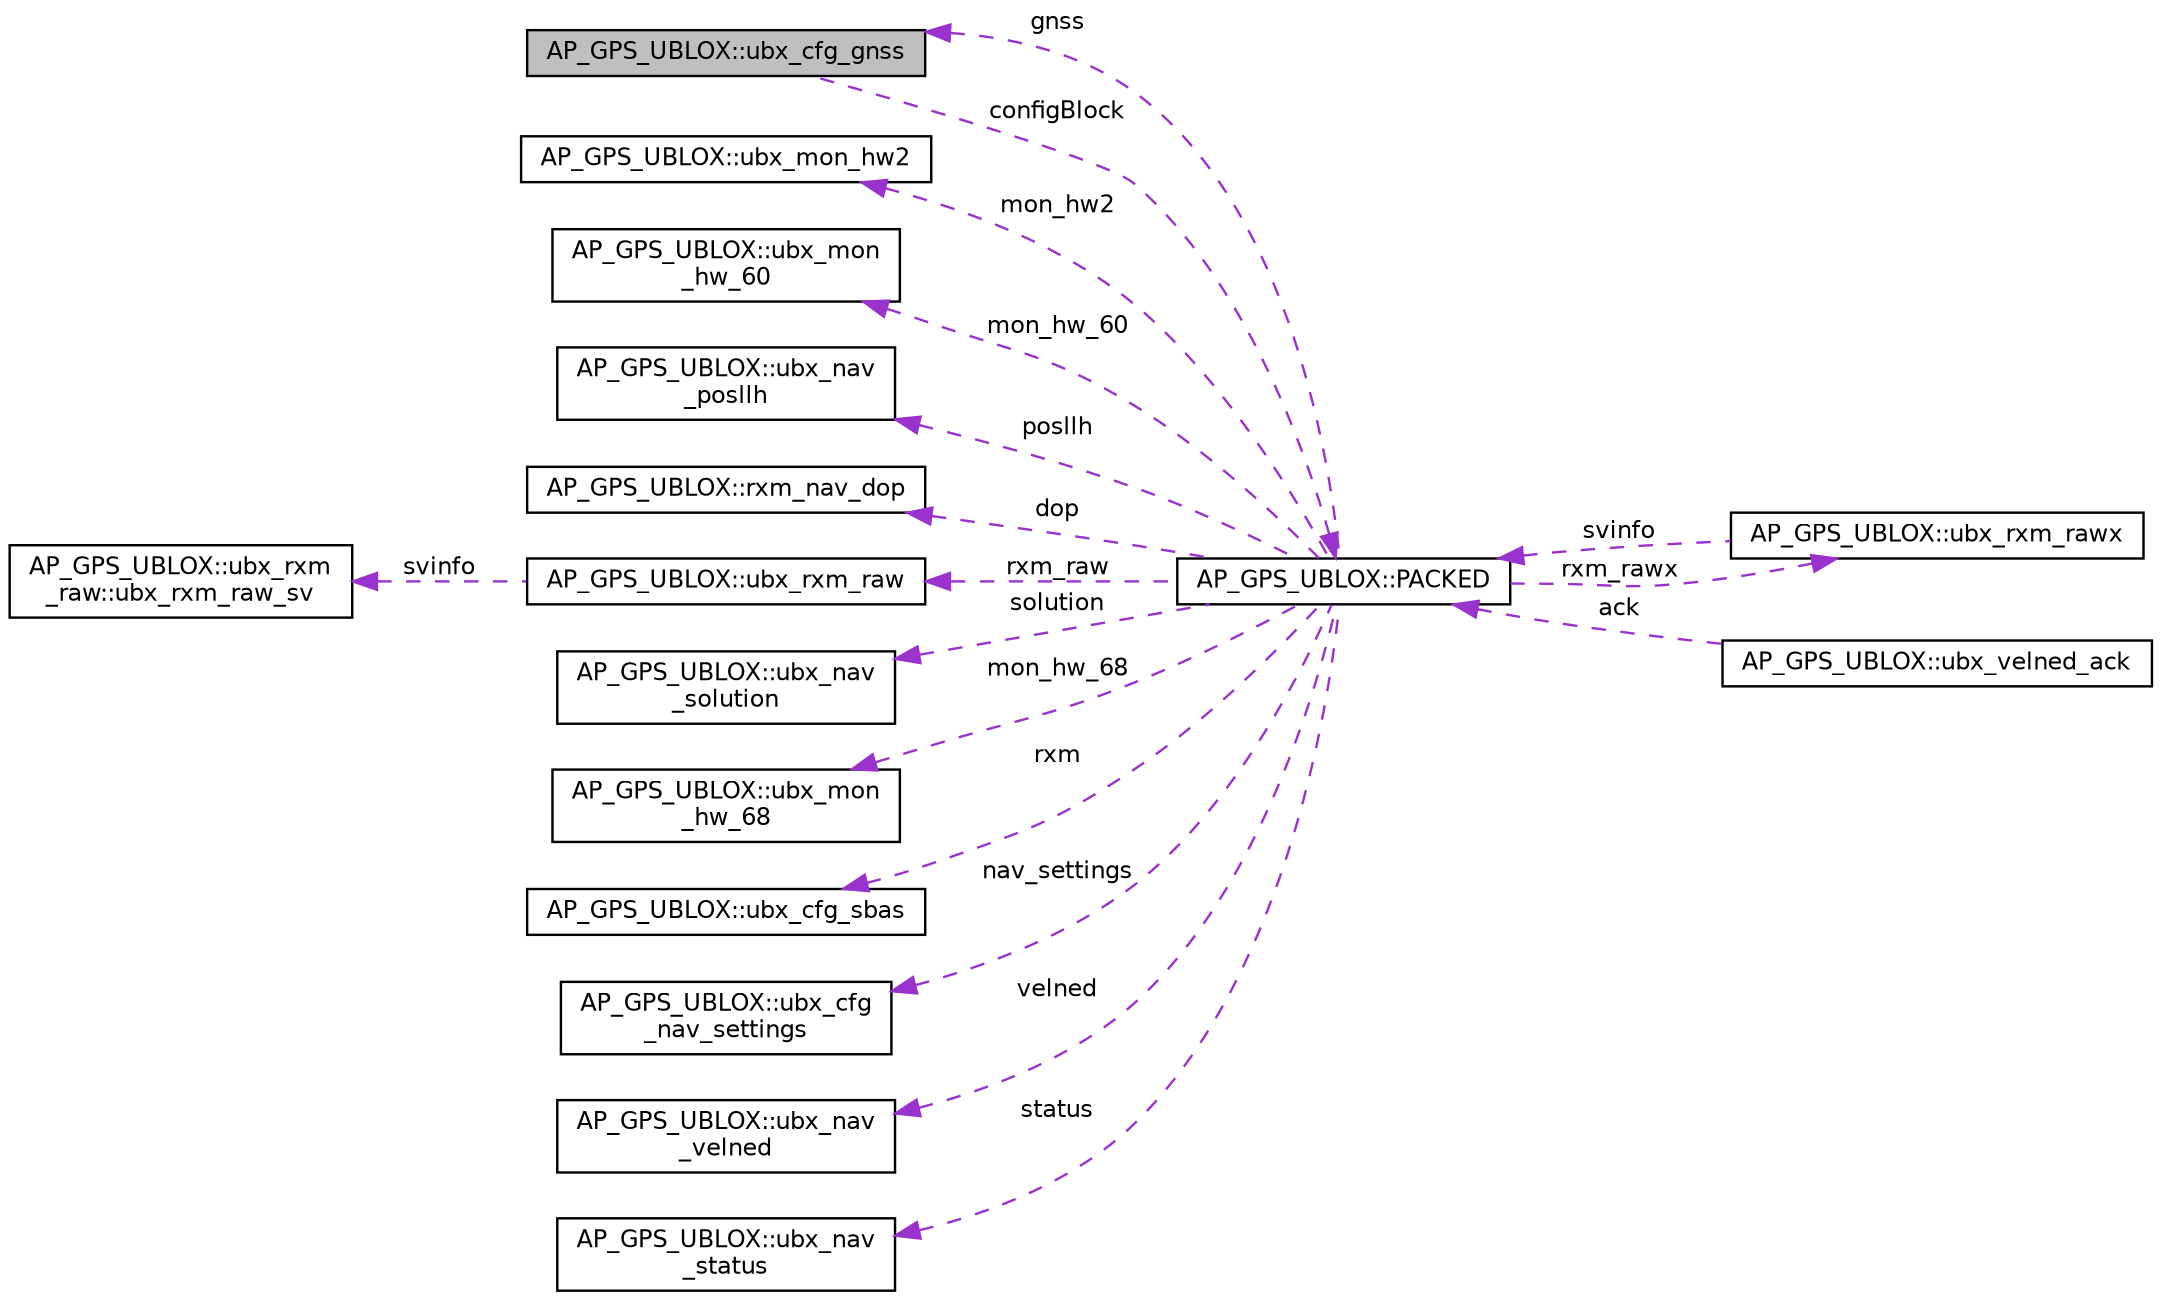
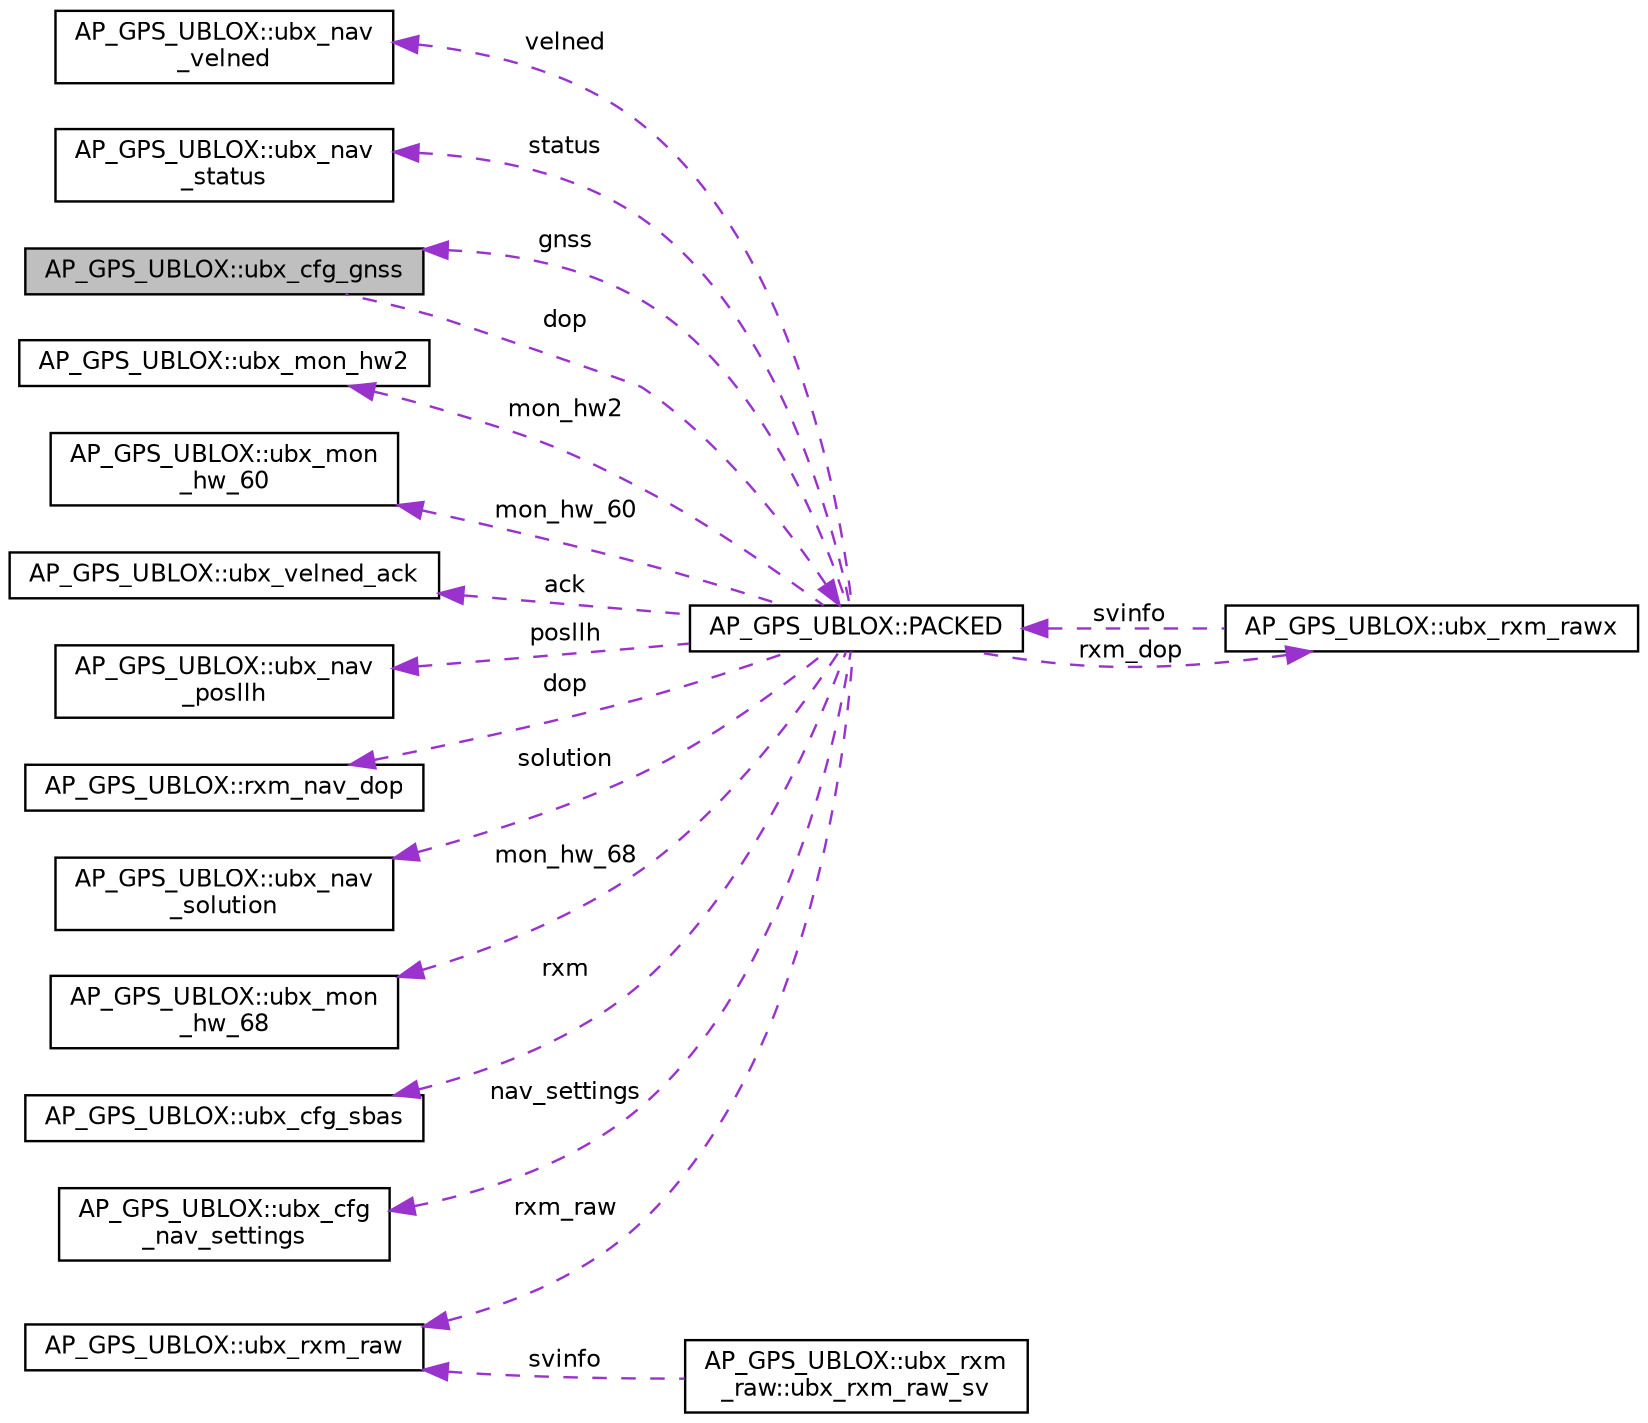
  digraph {
    rankdir=LR
    node [color=black fillcolor=white fontname=Helvetica fontsize=10 shape=record style=filled]
    edge [color=darkorchid3 dir=back fontname=Helvetica fontsize=10 labelfontname=Helvetica labelfontsize=10 style=dashed]
    n1 [fillcolor=grey75 fontcolor=black height=0.2 label="AP_GPS_UBLOX::ubx_cfg_gnss" width=0.4]
    n2 [height=0.2 label="AP_GPS_UBLOX::PACKED" width=0.4]
    n3 [height=0.2 label="AP_GPS_UBLOX::ubx_rxm_rawx" width=0.4]
    n4 [height=0.2 label="AP_GPS_UBLOX::ubx_mon_hw2" width=0.4]
    n5 [height=0.2 label="AP_GPS_UBLOX::ubx_mon\l_hw_60" width=0.4]
    n6 [height=0.2 label="AP_GPS_UBLOX::ubx_velned_ack" width=0.4]
    n7 [height=0.2 label="AP_GPS_UBLOX::ubx_nav\l_posllh" width=0.4]
    n8 [height=0.2 label="AP_GPS_UBLOX::rxm_nav_dop" width=0.4]
    n9 [height=0.2 label="AP_GPS_UBLOX::ubx_rxm_raw" width=0.4]
    n10 [height=0.2 label="AP_GPS_UBLOX::ubx_rxm\l_raw::ubx_rxm_raw_sv" width=0.4]
    n11 [height=0.2 label="AP_GPS_UBLOX::ubx_nav\l_solution" width=0.4]
    n12 [height=0.2 label="AP_GPS_UBLOX::ubx_mon\l_hw_68" width=0.4]
    n13 [height=0.2 label="AP_GPS_UBLOX::ubx_cfg_sbas" width=0.4]
    n14 [height=0.2 label="AP_GPS_UBLOX::ubx_cfg\l_nav_settings" width=0.4]
    n15 [height=0.2 label="AP_GPS_UBLOX::ubx_nav\l_velned" width=0.4]
    n16 [height=0.2 label="AP_GPS_UBLOX::ubx_nav\l_status" width=0.4]
    n1 -> n2 [label=" gnss"]
-   n2 -> n1 [label=" configBlock"]
+   n2 -> n1 [label=" dop"]
    n2 -> n3 [label=" svinfo"]
-   n3 -> n2 [label=" rxm_rawx"]
+   n3 -> n2 [label=" rxm_dop"]
    n4 -> n2 [label=" mon_hw2"]
    n5 -> n2 [label=" mon_hw_60"]
-   n2 -> n6 [label=" ack"]
+   n6 -> n2 [label=" ack"]
    n7 -> n2 [label=" posllh"]
    n8 -> n2 [label=" dop"]
    n9 -> n2 [label=" rxm_raw"]
-   n10 -> n9 [label=" svinfo"]
+   n9 -> n10 [label=" svinfo"]
    n11 -> n2 [label=" solution"]
    n12 -> n2 [label=" mon_hw_68"]
    n13 -> n2 [label=" rxm"]
    n14 -> n2 [label=" nav_settings"]
    n15 -> n2 [label=" velned"]
    n16 -> n2 [label=" status"]
  }
